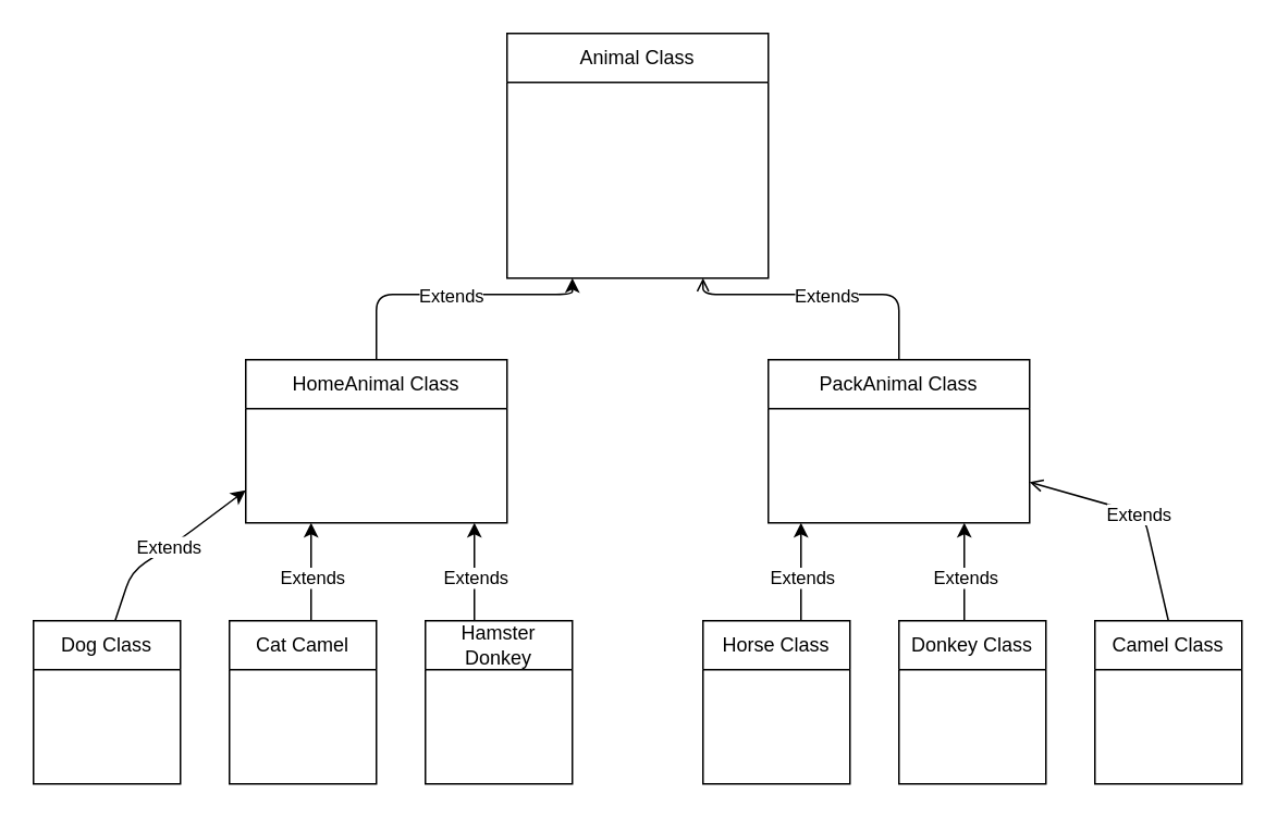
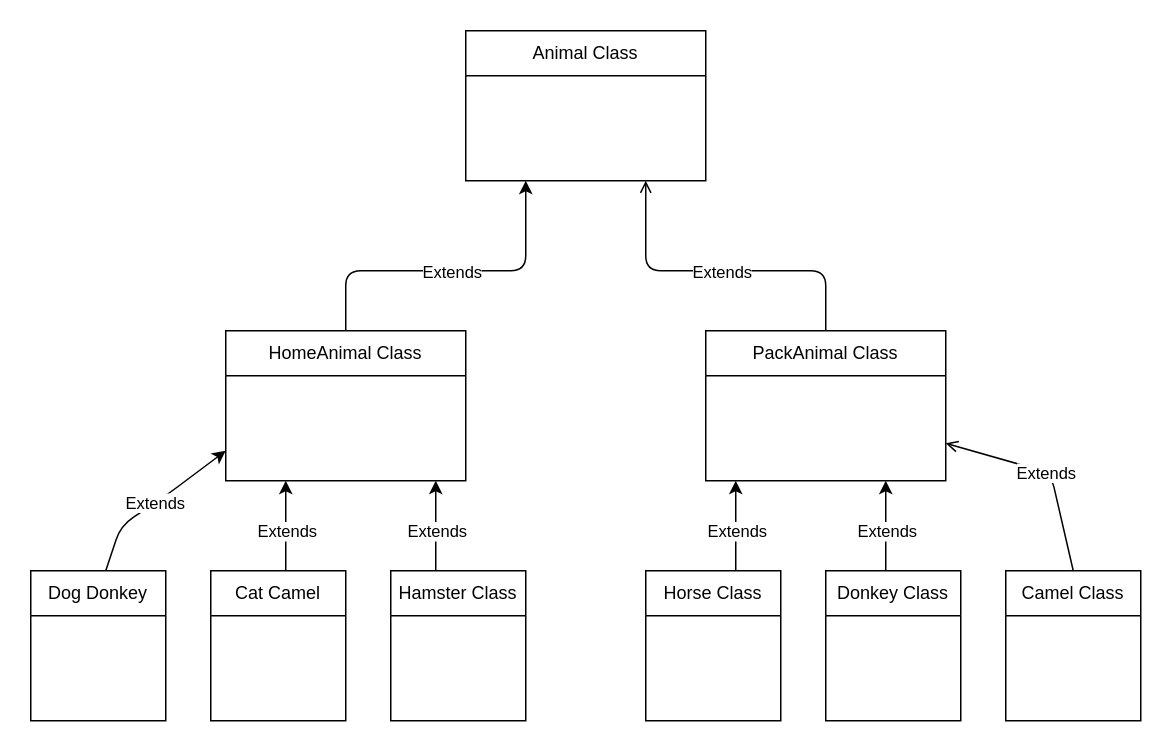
  <mxCell id="0" />
  <mxCell id="1" parent="0" />
- <mxCell id="2" value="Animal Class" style="swimlane;fontStyle=0;childLayout=stackLayout;horizontal=1;startSize=30;horizontalStack=0;resizeParent=1;resizeParentMax=0;resizeLast=0;collapsible=1;marginBottom=0;whiteSpace=wrap;html=1;" vertex="1" parent="1"><mxGeometry x="310" y="20" width="160" height="150" as="geometry" /></mxCell>
+ <mxCell id="2" value="Animal Class" style="swimlane;fontStyle=0;childLayout=stackLayout;horizontal=1;startSize=30;horizontalStack=0;resizeParent=1;resizeParentMax=0;resizeLast=0;collapsible=1;marginBottom=0;whiteSpace=wrap;html=1;" vertex="1" parent="1"><mxGeometry x="310" y="20" width="160" height="100" as="geometry" /></mxCell>
  <mxCell id="3" value="HomeAnimal Class" style="swimlane;fontStyle=0;childLayout=stackLayout;horizontal=1;startSize=30;horizontalStack=0;resizeParent=1;resizeParentMax=0;resizeLast=0;collapsible=1;marginBottom=0;whiteSpace=wrap;html=1;" vertex="1" parent="1"><mxGeometry x="150" y="220" width="160" height="100" as="geometry" /></mxCell>
  <mxCell id="4" value="PackAnimal Class" style="swimlane;fontStyle=0;childLayout=stackLayout;horizontal=1;startSize=30;horizontalStack=0;resizeParent=1;resizeParentMax=0;resizeLast=0;collapsible=1;marginBottom=0;whiteSpace=wrap;html=1;" vertex="1" parent="1"><mxGeometry x="470" y="220" width="160" height="100" as="geometry" /></mxCell>
  <mxCell id="5" value="" style="endArrow=classic;html=1;exitX=0.5;exitY=0;exitDx=0;exitDy=0;entryX=0.25;entryY=1;entryDx=0;entryDy=0;" edge="1" parent="1" source="3" target="2"><mxGeometry relative="1" as="geometry"><mxPoint x="330" y="330" as="sourcePoint" /><mxPoint x="490" y="330" as="targetPoint" /><Array as="points"><mxPoint x="230" y="180" /><mxPoint x="350" y="180" /></Array></mxGeometry></mxCell>
  <mxCell id="6" value="Extends" style="edgeLabel;resizable=0;html=1;align=center;verticalAlign=middle;" connectable="0" vertex="1" parent="5"><mxGeometry relative="1" as="geometry" /></mxCell>
  <mxCell id="7" value="" style="endArrow=open;html=1;exitX=0.5;exitY=0;exitDx=0;exitDy=0;entryX=0.75;entryY=1;entryDx=0;entryDy=0;" edge="1" parent="1" source="4" target="2"><mxGeometry relative="1" as="geometry"><mxPoint x="330" y="330" as="sourcePoint" /><mxPoint x="490" y="330" as="targetPoint" /><Array as="points"><mxPoint x="550" y="180" /><mxPoint x="430" y="180" /></Array></mxGeometry></mxCell>
  <mxCell id="8" value="Extends" style="edgeLabel;resizable=0;html=1;align=center;verticalAlign=middle;" connectable="0" vertex="1" parent="7"><mxGeometry relative="1" as="geometry" /></mxCell>
- <mxCell id="9" value="Dog Class" style="swimlane;fontStyle=0;childLayout=stackLayout;horizontal=1;startSize=30;horizontalStack=0;resizeParent=1;resizeParentMax=0;resizeLast=0;collapsible=1;marginBottom=0;whiteSpace=wrap;html=1;" vertex="1" parent="1"><mxGeometry x="20" y="380" width="90" height="100" as="geometry" /></mxCell>
+ <mxCell id="9" value="Dog Donkey" style="swimlane;fontStyle=0;childLayout=stackLayout;horizontal=1;startSize=30;horizontalStack=0;resizeParent=1;resizeParentMax=0;resizeLast=0;collapsible=1;marginBottom=0;whiteSpace=wrap;html=1;" vertex="1" parent="1"><mxGeometry x="20" y="380" width="90" height="100" as="geometry" /></mxCell>
  <mxCell id="10" value="Cat Camel" style="swimlane;fontStyle=0;childLayout=stackLayout;horizontal=1;startSize=30;horizontalStack=0;resizeParent=1;resizeParentMax=0;resizeLast=0;collapsible=1;marginBottom=0;whiteSpace=wrap;html=1;" vertex="1" parent="1"><mxGeometry x="140" y="380" width="90" height="100" as="geometry" /></mxCell>
- <mxCell id="11" value="Hamster Donkey" style="swimlane;fontStyle=0;childLayout=stackLayout;horizontal=1;startSize=30;horizontalStack=0;resizeParent=1;resizeParentMax=0;resizeLast=0;collapsible=1;marginBottom=0;whiteSpace=wrap;html=1;" vertex="1" parent="1"><mxGeometry x="260" y="380" width="90" height="100" as="geometry" /></mxCell>
+ <mxCell id="11" value="Hamster Class" style="swimlane;fontStyle=0;childLayout=stackLayout;horizontal=1;startSize=30;horizontalStack=0;resizeParent=1;resizeParentMax=0;resizeLast=0;collapsible=1;marginBottom=0;whiteSpace=wrap;html=1;" vertex="1" parent="1"><mxGeometry x="260" y="380" width="90" height="100" as="geometry" /></mxCell>
  <mxCell id="12" value="Horse Class" style="swimlane;fontStyle=0;childLayout=stackLayout;horizontal=1;startSize=30;horizontalStack=0;resizeParent=1;resizeParentMax=0;resizeLast=0;collapsible=1;marginBottom=0;whiteSpace=wrap;html=1;" vertex="1" parent="1"><mxGeometry x="430" y="380" width="90" height="100" as="geometry" /></mxCell>
  <mxCell id="13" value="Donkey Class" style="swimlane;fontStyle=0;childLayout=stackLayout;horizontal=1;startSize=30;horizontalStack=0;resizeParent=1;resizeParentMax=0;resizeLast=0;collapsible=1;marginBottom=0;whiteSpace=wrap;html=1;" vertex="1" parent="1"><mxGeometry x="550" y="380" width="90" height="100" as="geometry" /></mxCell>
  <mxCell id="14" value="Camel Class" style="swimlane;fontStyle=0;childLayout=stackLayout;horizontal=1;startSize=30;horizontalStack=0;resizeParent=1;resizeParentMax=0;resizeLast=0;collapsible=1;marginBottom=0;whiteSpace=wrap;html=1;" vertex="1" parent="1"><mxGeometry x="670" y="380" width="90" height="100" as="geometry" /></mxCell>
  <mxCell id="15" value="" style="endArrow=classic;html=1;exitX=0.5;exitY=0;exitDx=0;exitDy=0;" edge="1" parent="1"><mxGeometry relative="1" as="geometry"><mxPoint x="70" y="380" as="sourcePoint" /><mxPoint x="150" y="300" as="targetPoint" /><Array as="points"><mxPoint x="80" y="350" /><mxPoint x="110" y="330" /></Array></mxGeometry></mxCell>
  <mxCell id="16" value="Extends" style="edgeLabel;resizable=0;html=1;align=center;verticalAlign=middle;" connectable="0" vertex="1" parent="15"><mxGeometry relative="1" as="geometry" /></mxCell>
  <mxCell id="17" value="" style="endArrow=classic;html=1;entryX=0.25;entryY=1;entryDx=0;entryDy=0;" edge="1" parent="1" target="3"><mxGeometry relative="1" as="geometry"><mxPoint x="190" y="380" as="sourcePoint" /><mxPoint x="190" y="330" as="targetPoint" /><Array as="points" /></mxGeometry></mxCell>
  <mxCell id="18" value="Extends" style="edgeLabel;resizable=0;html=1;align=center;verticalAlign=middle;" connectable="0" vertex="1" parent="17"><mxGeometry relative="1" as="geometry"><mxPoint y="3" as="offset" /></mxGeometry></mxCell>
  <mxCell id="19" value="" style="endArrow=classic;html=1;entryX=0.25;entryY=1;entryDx=0;entryDy=0;" edge="1" parent="1"><mxGeometry relative="1" as="geometry"><mxPoint x="290" y="380" as="sourcePoint" /><mxPoint x="290" y="320" as="targetPoint" /><Array as="points" /></mxGeometry></mxCell>
  <mxCell id="20" value="Extends" style="edgeLabel;resizable=0;html=1;align=center;verticalAlign=middle;" connectable="0" vertex="1" parent="19"><mxGeometry relative="1" as="geometry"><mxPoint y="3" as="offset" /></mxGeometry></mxCell>
  <mxCell id="21" value="" style="endArrow=classic;html=1;entryX=0.25;entryY=1;entryDx=0;entryDy=0;" edge="1" parent="1"><mxGeometry relative="1" as="geometry"><mxPoint x="490" y="380" as="sourcePoint" /><mxPoint x="490" y="320" as="targetPoint" /><Array as="points" /></mxGeometry></mxCell>
  <mxCell id="22" value="Extends" style="edgeLabel;resizable=0;html=1;align=center;verticalAlign=middle;" connectable="0" vertex="1" parent="21"><mxGeometry relative="1" as="geometry"><mxPoint y="3" as="offset" /></mxGeometry></mxCell>
  <mxCell id="23" value="" style="endArrow=classic;html=1;entryX=0.25;entryY=1;entryDx=0;entryDy=0;" edge="1" parent="1"><mxGeometry relative="1" as="geometry"><mxPoint x="590" y="380" as="sourcePoint" /><mxPoint x="590" y="320" as="targetPoint" /><Array as="points" /></mxGeometry></mxCell>
  <mxCell id="24" value="Extends" style="edgeLabel;resizable=0;html=1;align=center;verticalAlign=middle;" connectable="0" vertex="1" parent="23"><mxGeometry relative="1" as="geometry"><mxPoint y="3" as="offset" /></mxGeometry></mxCell>
  <mxCell id="25" value="" style="endArrow=open;html=1;exitX=0.5;exitY=0;exitDx=0;exitDy=0;entryX=1;entryY=0.75;entryDx=0;entryDy=0;" edge="1" parent="1" source="14" target="4"><mxGeometry relative="1" as="geometry"><mxPoint x="660" y="365" as="sourcePoint" /><mxPoint x="740" y="285" as="targetPoint" /><Array as="points"><mxPoint x="700" y="315" /></Array></mxGeometry></mxCell>
  <mxCell id="26" value="Extends" style="edgeLabel;resizable=0;html=1;align=center;verticalAlign=middle;" connectable="0" vertex="1" parent="25"><mxGeometry relative="1" as="geometry" /></mxCell>
